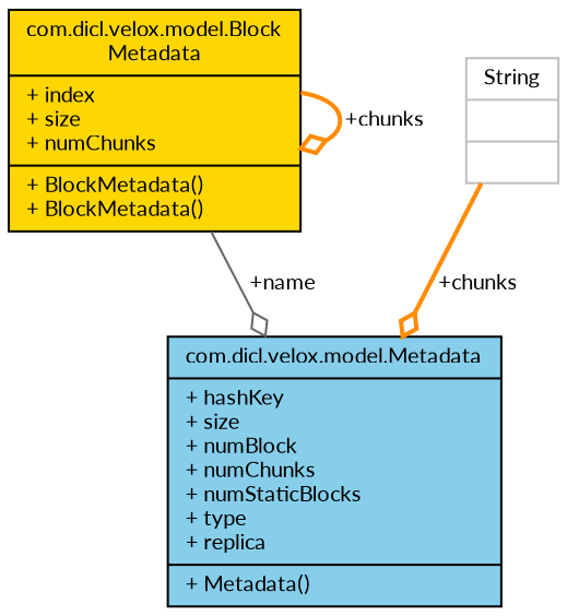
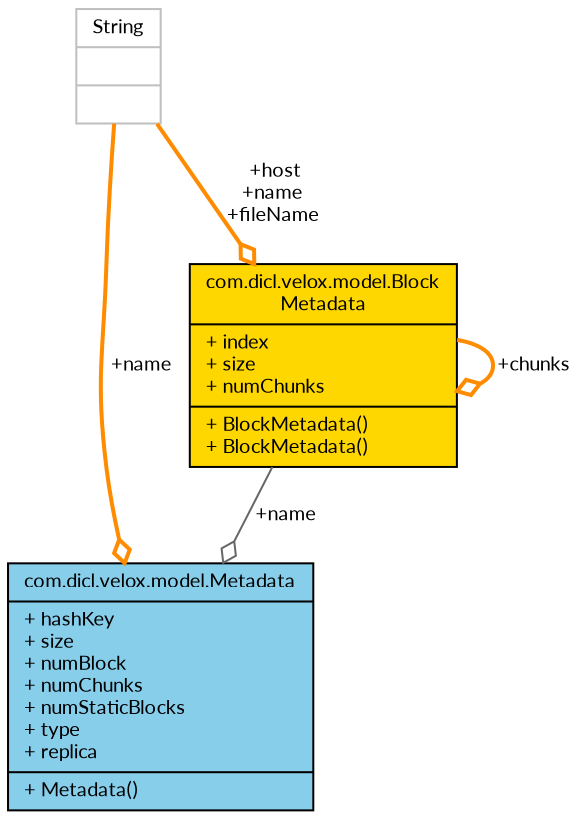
  digraph {
    fontname=Lato
    node [color=black fontname=Lato fontsize=10 shape=record style=filled]
    edge [arrowhead=odiamond color=darkorange fontname=Lato fontsize=10 labelfontname=Helvetica labelfontsize=10 style=bold]
    n1 [fillcolor=skyblue fontcolor=black height=0.2 label="{com.dicl.velox.model.Metadata\n|+ hashKey\l+ size\l+ numBlock\l+ numChunks\l+ numStaticBlocks\l+ type\l+ replica\l|+ Metadata()\l}" width=0.4]
    n2 [fillcolor=gold height=0.2 label="{com.dicl.velox.model.Block\lMetadata\n|+ index\l+ size\l+ numChunks\l|+ BlockMetadata()\l+ BlockMetadata()\l}" width=0.4]
    n3 [color=grey75 fillcolor=white height=0.2 label="{String\n||}" width=0.4]
    n2 -> n1 [color=gray40 label=" +name" style=solid]
    n2 -> n2 [label=" +chunks"]
-   n3 -> n1 [label=" +chunks"]
+   n3 -> n1 [label=" +name"]
+   n3 -> n2 [label=" +host\n+name\n+fileName"]
  }
